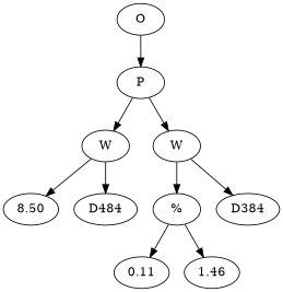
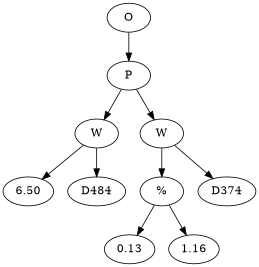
  digraph {
    n1 [label=O]
    n2 [label=P]
    n3 [label=W]
    n4 [label=W]
-   n5 [label=8.50]
+   n5 [label=6.50]
    n6 [label=D484]
    n7 [label="%"]
-   n8 [label=D384]
-   n9 [label=0.11]
-   n10 [label=1.46]
+   n8 [label=D374]
+   n9 [label=0.13]
+   n10 [label=1.16]
    n1 -> n2
    n2 -> n3
    n2 -> n4
    n3 -> n5
    n3 -> n6
    n4 -> n7
    n4 -> n8
    n7 -> n9
    n7 -> n10
  }
